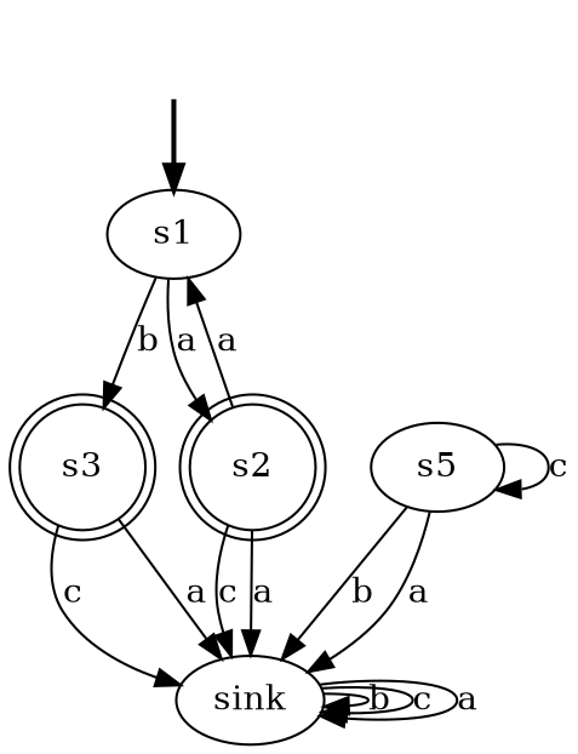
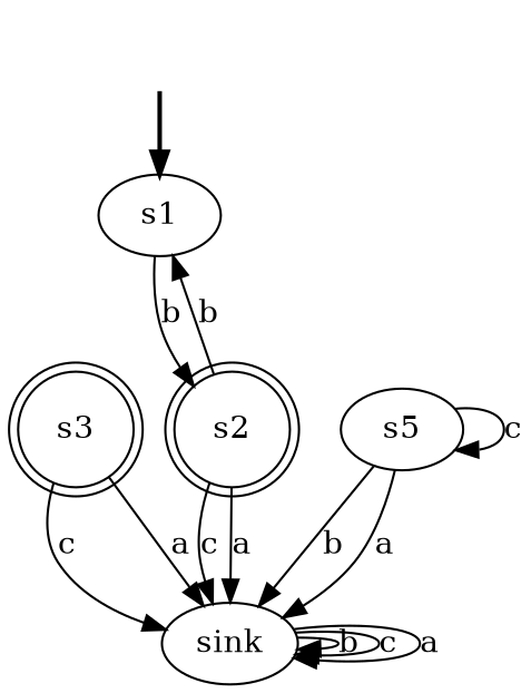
  digraph {
    fake [style=invisible]
    s1 [root=true]
    s3 [shape=doublecircle]
    s2 [shape=doublecircle]
    s5
    sink
    fake -> s1 [style=bold]
-   s1 -> s3 [label=b]
-   s1 -> s2 [label=a]
+   s1 -> s2 [label=b]
    s3 -> sink [label=c]
    s3 -> sink [label=a]
-   s2 -> s1 [label=a]
+   s2 -> s1 [label=b]
    s2 -> sink [label=c]
    s2 -> sink [label=a]
    s5 -> s5 [label=c]
    s5 -> sink [label=b]
    s5 -> sink [label=a]
    sink -> sink [label=b]
    sink -> sink [label=c]
    sink -> sink [label=a]
  }
